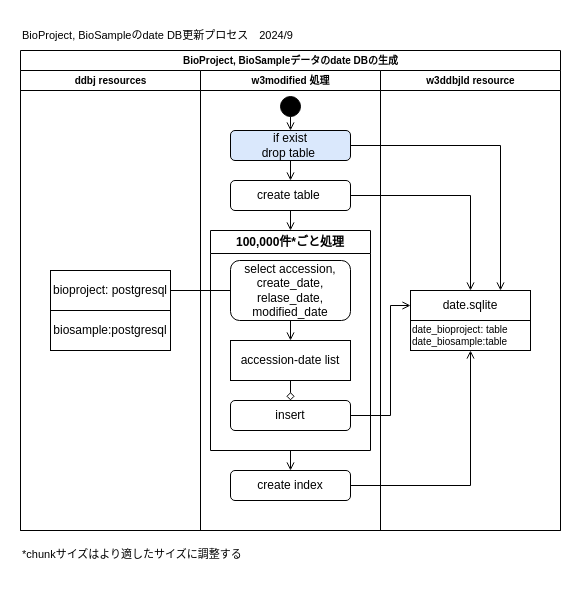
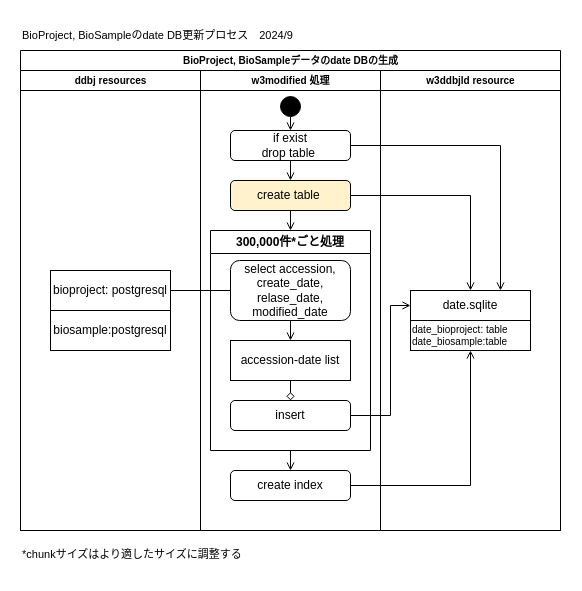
  <mxCell id="0" />
  <mxCell id="1" parent="0" />
  <mxCell id="2" value="BioProject, BioSampleデータのdate DBの生成" style="swimlane;childLayout=stackLayout;resizeParent=1;resizeParentMax=0;startSize=20;html=1;fontSize=10;" vertex="1" parent="1"><mxGeometry x="20" y="50" width="540" height="480" as="geometry" /></mxCell>
  <mxCell id="3" value="ddbj resources" style="swimlane;startSize=20;html=1;fontSize=10;" vertex="1" parent="2"><mxGeometry y="20" width="180" height="460" as="geometry" /></mxCell>
  <mxCell id="4" value="bioproject: postgresql" style="rounded=0;whiteSpace=wrap;html=1;" parent="3" vertex="1"><mxGeometry x="30.0" y="200" width="120" height="40" as="geometry" /></mxCell>
  <mxCell id="5" value="biosample:postgresql" style="rounded=0;whiteSpace=wrap;html=1;" vertex="1" parent="3"><mxGeometry x="30.0" y="240" width="120" height="40" as="geometry" /></mxCell>
  <mxCell id="6" value="w3modified 処理" style="swimlane;startSize=20;html=1;fontSize=10;" vertex="1" parent="2"><mxGeometry x="180" y="20" width="180" height="460" as="geometry" /></mxCell>
  <mxCell id="7" style="edgeStyle=orthogonalEdgeStyle;rounded=0;html=1;entryX=0.5;entryY=0;entryDx=0;entryDy=0;fontSize=11;endArrow=open;endFill=0;" edge="1" parent="6" source="8" target="16"><mxGeometry relative="1" as="geometry" /></mxCell>
- <mxCell id="8" value="100,000件*ごと処理" style="swimlane;whiteSpace=wrap;html=1;" vertex="1" parent="6"><mxGeometry x="10" y="160" width="160" height="220" as="geometry" /></mxCell>
+ <mxCell id="8" value="300,000件*ごと処理" style="swimlane;whiteSpace=wrap;html=1;" vertex="1" parent="6"><mxGeometry x="10" y="160" width="160" height="220" as="geometry" /></mxCell>
  <mxCell id="9" style="edgeStyle=orthogonalEdgeStyle;rounded=0;html=1;fontSize=10;endArrow=open;endFill=0;" edge="1" parent="8" source="10" target="12"><mxGeometry relative="1" as="geometry" /></mxCell>
  <mxCell id="10" value="select accession, create_date, relase_date,&lt;br&gt;modified_date" style="rounded=1;whiteSpace=wrap;html=1;" vertex="1" parent="8"><mxGeometry x="20" y="30" width="120" height="60" as="geometry" /></mxCell>
  <mxCell id="11" style="edgeStyle=orthogonalEdgeStyle;rounded=0;html=1;entryX=0.5;entryY=0;entryDx=0;entryDy=0;fontSize=10;endArrow=diamond;endFill=0;" edge="1" parent="8" source="12" target="13"><mxGeometry relative="1" as="geometry" /></mxCell>
  <mxCell id="12" value="accession-date list" style="rounded=0;whiteSpace=wrap;html=1;" vertex="1" parent="8"><mxGeometry x="20" y="110" width="120" height="40" as="geometry" /></mxCell>
  <mxCell id="13" value="insert" style="rounded=1;whiteSpace=wrap;html=1;" vertex="1" parent="8"><mxGeometry x="20" y="170" width="120" height="30" as="geometry" /></mxCell>
  <mxCell id="14" style="edgeStyle=orthogonalEdgeStyle;rounded=0;html=1;fontSize=11;endArrow=open;endFill=0;" edge="1" parent="6" source="15" target="8"><mxGeometry relative="1" as="geometry" /></mxCell>
- <mxCell id="15" value="create table&amp;nbsp;" style="rounded=1;whiteSpace=wrap;html=1;" parent="6" vertex="1"><mxGeometry x="30.0" y="110" width="120" height="30" as="geometry" /></mxCell>
+ <mxCell id="15" value="create table&amp;nbsp;" style="rounded=1;whiteSpace=wrap;html=1;fillColor=#fff2cc;" parent="6" vertex="1"><mxGeometry x="30.0" y="110" width="120" height="30" as="geometry" /></mxCell>
  <mxCell id="16" value="create index" style="rounded=1;whiteSpace=wrap;html=1;" vertex="1" parent="6"><mxGeometry x="30" y="400" width="120" height="30" as="geometry" /></mxCell>
  <mxCell id="17" style="edgeStyle=orthogonalEdgeStyle;rounded=0;html=1;entryX=0.5;entryY=0;entryDx=0;entryDy=0;fontSize=11;endArrow=open;endFill=0;" edge="1" parent="6" source="18" target="15"><mxGeometry relative="1" as="geometry" /></mxCell>
- <mxCell id="18" value="if exist&lt;br&gt;drop table&amp;nbsp;" style="rounded=1;whiteSpace=wrap;html=1;fillColor=#dae8fc;" vertex="1" parent="6"><mxGeometry x="30.0" y="60" width="120" height="30" as="geometry" /></mxCell>
+ <mxCell id="18" value="if exist&lt;br&gt;drop table&amp;nbsp;" style="rounded=1;whiteSpace=wrap;html=1;" vertex="1" parent="6"><mxGeometry x="30.0" y="60" width="120" height="30" as="geometry" /></mxCell>
  <mxCell id="19" value="" style="edgeStyle=orthogonalEdgeStyle;rounded=0;html=1;fontSize=11;endArrow=open;endFill=0;" edge="1" parent="6" source="20"><mxGeometry relative="1" as="geometry"><mxPoint x="90.0" y="60" as="targetPoint" /></mxGeometry></mxCell>
  <mxCell id="20" value="" style="ellipse;whiteSpace=wrap;html=1;aspect=fixed;fontSize=11;fillColor=#000000;" vertex="1" parent="6"><mxGeometry x="80" y="26" width="20" height="20" as="geometry" /></mxCell>
  <mxCell id="21" style="edgeStyle=orthogonalEdgeStyle;html=1;fontSize=10;rounded=0;endArrow=open;endFill=0;" edge="1" parent="2" source="15" target="27"><mxGeometry relative="1" as="geometry" /></mxCell>
  <mxCell id="22" style="edgeStyle=orthogonalEdgeStyle;rounded=0;html=1;exitX=1;exitY=0.5;exitDx=0;exitDy=0;entryX=0;entryY=0.5;entryDx=0;entryDy=0;fontSize=10;endArrow=open;endFill=0;" edge="1" parent="2" source="13" target="27"><mxGeometry relative="1" as="geometry"><Array as="points"><mxPoint x="370" y="365" /><mxPoint x="370" y="255" /></Array></mxGeometry></mxCell>
  <mxCell id="23" style="edgeStyle=orthogonalEdgeStyle;rounded=0;html=1;fontSize=10;endArrow=none;endFill=0;" edge="1" parent="2" source="4" target="10"><mxGeometry relative="1" as="geometry" /></mxCell>
  <mxCell id="24" style="edgeStyle=orthogonalEdgeStyle;rounded=0;html=1;entryX=0.5;entryY=1;entryDx=0;entryDy=0;fontSize=11;endArrow=open;endFill=0;" edge="1" parent="2" source="16" target="28"><mxGeometry relative="1" as="geometry" /></mxCell>
  <mxCell id="25" value="w3ddbjld resource" style="swimlane;startSize=20;html=1;fontSize=10;" vertex="1" parent="2"><mxGeometry x="360" y="20" width="180" height="460" as="geometry" /></mxCell>
  <mxCell id="26" value="" style="group" vertex="1" connectable="0" parent="25"><mxGeometry x="30.0" y="220" width="120" height="60" as="geometry" /></mxCell>
  <mxCell id="27" value="date.sqlite" style="rounded=0;whiteSpace=wrap;html=1;" parent="26" vertex="1"><mxGeometry width="120" height="30" as="geometry" /></mxCell>
  <mxCell id="28" value="date_bioproject: table&lt;br style=&quot;font-size: 10px;&quot;&gt;date_biosample:table" style="rounded=0;whiteSpace=wrap;html=1;align=left;fontSize=10;" vertex="1" parent="26"><mxGeometry y="30" width="120" height="30" as="geometry" /></mxCell>
  <mxCell id="29" style="edgeStyle=orthogonalEdgeStyle;rounded=0;html=1;entryX=0.75;entryY=0;entryDx=0;entryDy=0;fontSize=11;endArrow=open;endFill=0;" edge="1" parent="2" source="18" target="27"><mxGeometry relative="1" as="geometry" /></mxCell>
  <mxCell id="30" value="BioProject, BioSampleのdate DB更新プロセス　2024/9" style="text;html=1;align=left;verticalAlign=middle;resizable=0;points=[];autosize=1;strokeColor=none;fillColor=none;fontSize=11;" vertex="1" parent="1"><mxGeometry x="20" y="20" width="290" height="30" as="geometry" /></mxCell>
  <mxCell id="31" value="*chunkサイズはより適したサイズに調整する" style="text;html=1;align=left;verticalAlign=middle;resizable=0;points=[];autosize=1;strokeColor=none;fillColor=none;fontSize=11;" vertex="1" parent="1"><mxGeometry x="20" y="539" width="240" height="30" as="geometry" /></mxCell>
